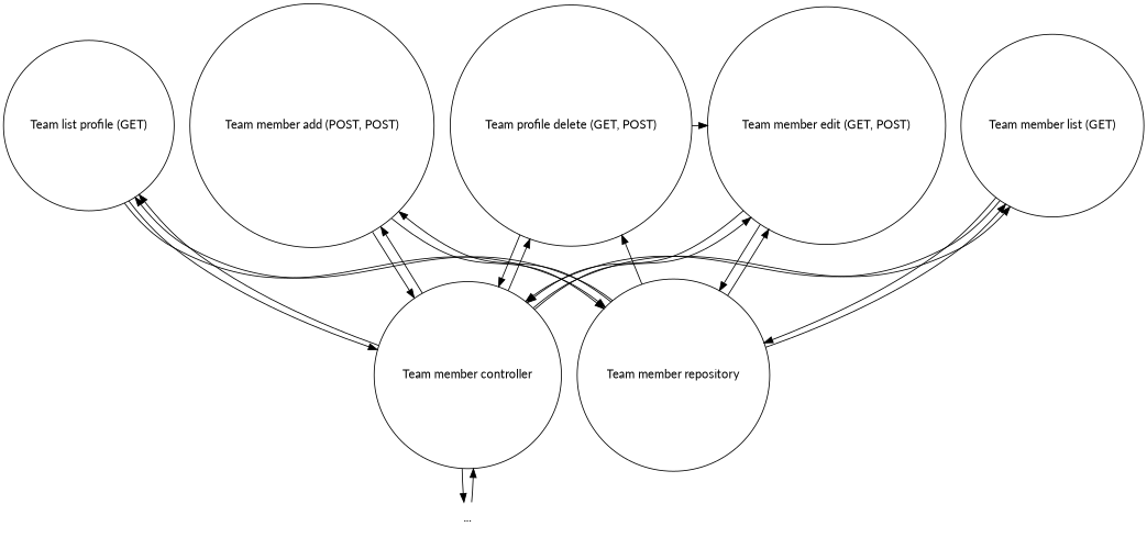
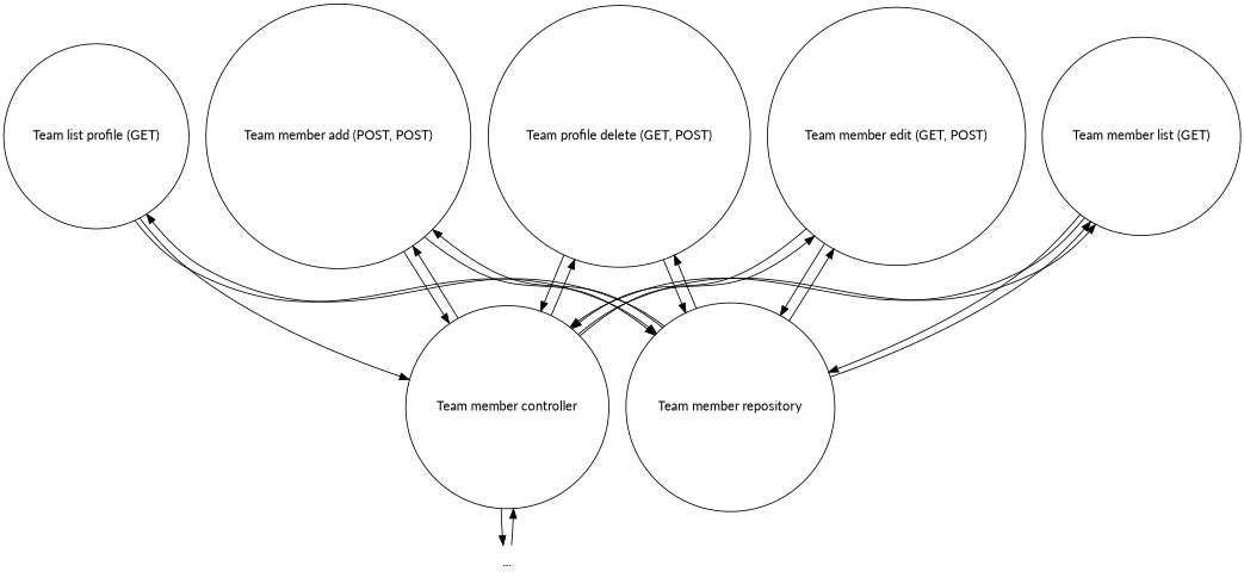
  digraph {
    fontname=Lato
    node [fontname=Lato shape=circle]
    edge [fontname=Lato]
    "Team member list (GET)"
    n2 [label="Team list profile (GET)"]
    n3 [label="Team member add (POST, POST)"]
    "Team member edit (GET, POST)"
    n5 [label="Team profile delete (GET, POST)"]
    "Team member controller"
    "Team member repository"
    "..." [shape=none]
    subgraph sub_1 {
      rank=same
      "Team member list (GET)"
      n2
      n3
      "Team member edit (GET, POST)"
      n5
    }
    "Team member list (GET)" -> "Team member controller"
    "Team member list (GET)" -> "Team member repository"
    n2 -> "Team member controller"
    n2 -> "Team member repository"
    n3 -> "Team member controller"
    n3 -> "Team member repository"
    "Team member edit (GET, POST)" -> "Team member controller"
    "Team member edit (GET, POST)" -> "Team member repository"
    n5 -> "Team member controller"
-   n5 -> "Team member edit (GET, POST)"
+   n5 -> "Team member repository"
    "Team member controller" -> "Team member list (GET)"
-   "Team member controller" -> n2
    "Team member controller" -> n3
    "Team member controller" -> "Team member edit (GET, POST)"
    "Team member controller" -> n5
    "Team member controller" -> "..."
    "Team member repository" -> "Team member list (GET)"
    "Team member repository" -> n2
    "Team member repository" -> n3
    "Team member repository" -> "Team member edit (GET, POST)"
    "Team member repository" -> n5
    "..." -> "Team member controller"
  }
